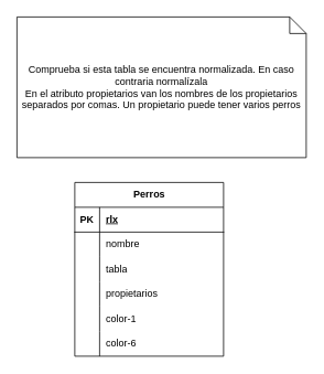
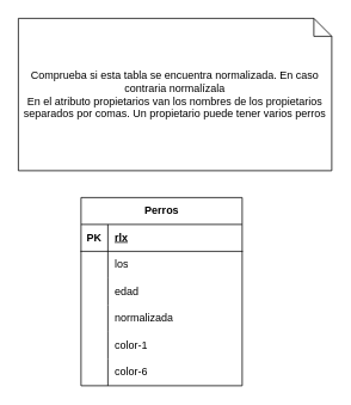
  <mxCell id="0" />
  <mxCell id="1" parent="0" />
  <mxCell id="2" value="Perros" style="shape=table;startSize=30;container=1;collapsible=1;childLayout=tableLayout;fixedRows=1;rowLines=0;fontStyle=1;align=center;resizeLast=1;html=1;" parent="1" vertex="1"><mxGeometry x="90" y="220" width="180" height="210" as="geometry"><mxRectangle x="330" y="220" width="80" height="30" as="alternateBounds" /></mxGeometry></mxCell>
  <mxCell id="3" value="" style="shape=tableRow;horizontal=0;startSize=0;swimlaneHead=0;swimlaneBody=0;fillColor=none;collapsible=0;dropTarget=0;points=[[0,0.5],[1,0.5]];portConstraint=eastwest;top=0;left=0;right=0;bottom=1;" parent="2" vertex="1"><mxGeometry y="30" width="180" height="30" as="geometry" /></mxCell>
  <mxCell id="4" value="PK" style="shape=partialRectangle;connectable=0;fillColor=none;top=0;left=0;bottom=0;right=0;fontStyle=1;overflow=hidden;whiteSpace=wrap;html=1;" parent="3" vertex="1"><mxGeometry width="30" height="30" as="geometry"><mxRectangle width="30" height="30" as="alternateBounds" /></mxGeometry></mxCell>
  <mxCell id="5" value="rlx" style="shape=partialRectangle;connectable=0;fillColor=none;top=0;left=0;bottom=0;right=0;align=left;spacingLeft=6;fontStyle=5;overflow=hidden;whiteSpace=wrap;html=1;" parent="3" vertex="1"><mxGeometry x="30" width="150" height="30" as="geometry"><mxRectangle width="150" height="30" as="alternateBounds" /></mxGeometry></mxCell>
  <mxCell id="6" value="" style="shape=tableRow;horizontal=0;startSize=0;swimlaneHead=0;swimlaneBody=0;fillColor=none;collapsible=0;dropTarget=0;points=[[0,0.5],[1,0.5]];portConstraint=eastwest;top=0;left=0;right=0;bottom=0;" parent="2" vertex="1"><mxGeometry y="60" width="180" height="30" as="geometry" /></mxCell>
  <mxCell id="7" value="" style="shape=partialRectangle;connectable=0;fillColor=none;top=0;left=0;bottom=0;right=0;editable=1;overflow=hidden;whiteSpace=wrap;html=1;" parent="6" vertex="1"><mxGeometry width="30" height="30" as="geometry"><mxRectangle width="30" height="30" as="alternateBounds" /></mxGeometry></mxCell>
- <mxCell id="8" value="nombre" style="shape=partialRectangle;connectable=0;fillColor=none;top=0;left=0;bottom=0;right=0;align=left;spacingLeft=6;overflow=hidden;whiteSpace=wrap;html=1;" parent="6" vertex="1"><mxGeometry x="30" width="150" height="30" as="geometry"><mxRectangle width="150" height="30" as="alternateBounds" /></mxGeometry></mxCell>
+ <mxCell id="8" value="los" style="shape=partialRectangle;connectable=0;fillColor=none;top=0;left=0;bottom=0;right=0;align=left;spacingLeft=6;overflow=hidden;whiteSpace=wrap;html=1;" parent="6" vertex="1"><mxGeometry x="30" width="150" height="30" as="geometry"><mxRectangle width="150" height="30" as="alternateBounds" /></mxGeometry></mxCell>
  <mxCell id="9" value="" style="shape=tableRow;horizontal=0;startSize=0;swimlaneHead=0;swimlaneBody=0;fillColor=none;collapsible=0;dropTarget=0;points=[[0,0.5],[1,0.5]];portConstraint=eastwest;top=0;left=0;right=0;bottom=0;" parent="2" vertex="1"><mxGeometry y="90" width="180" height="30" as="geometry" /></mxCell>
  <mxCell id="10" value="" style="shape=partialRectangle;connectable=0;fillColor=none;top=0;left=0;bottom=0;right=0;editable=1;overflow=hidden;whiteSpace=wrap;html=1;" parent="9" vertex="1"><mxGeometry width="30" height="30" as="geometry"><mxRectangle width="30" height="30" as="alternateBounds" /></mxGeometry></mxCell>
- <mxCell id="11" value="tabla" style="shape=partialRectangle;connectable=0;fillColor=none;top=0;left=0;bottom=0;right=0;align=left;spacingLeft=6;overflow=hidden;whiteSpace=wrap;html=1;" parent="9" vertex="1"><mxGeometry x="30" width="150" height="30" as="geometry"><mxRectangle width="150" height="30" as="alternateBounds" /></mxGeometry></mxCell>
+ <mxCell id="11" value="edad" style="shape=partialRectangle;connectable=0;fillColor=none;top=0;left=0;bottom=0;right=0;align=left;spacingLeft=6;overflow=hidden;whiteSpace=wrap;html=1;" parent="9" vertex="1"><mxGeometry x="30" width="150" height="30" as="geometry"><mxRectangle width="150" height="30" as="alternateBounds" /></mxGeometry></mxCell>
  <mxCell id="12" value="" style="shape=tableRow;horizontal=0;startSize=0;swimlaneHead=0;swimlaneBody=0;fillColor=none;collapsible=0;dropTarget=0;points=[[0,0.5],[1,0.5]];portConstraint=eastwest;top=0;left=0;right=0;bottom=0;" parent="2" vertex="1"><mxGeometry y="120" width="180" height="30" as="geometry" /></mxCell>
  <mxCell id="13" value="" style="shape=partialRectangle;connectable=0;fillColor=none;top=0;left=0;bottom=0;right=0;editable=1;overflow=hidden;whiteSpace=wrap;html=1;" parent="12" vertex="1"><mxGeometry width="30" height="30" as="geometry"><mxRectangle width="30" height="30" as="alternateBounds" /></mxGeometry></mxCell>
- <mxCell id="14" value="propietarios" style="shape=partialRectangle;connectable=0;fillColor=none;top=0;left=0;bottom=0;right=0;align=left;spacingLeft=6;overflow=hidden;whiteSpace=wrap;html=1;" parent="12" vertex="1"><mxGeometry x="30" width="150" height="30" as="geometry"><mxRectangle width="150" height="30" as="alternateBounds" /></mxGeometry></mxCell>
+ <mxCell id="14" value="normalizada" style="shape=partialRectangle;connectable=0;fillColor=none;top=0;left=0;bottom=0;right=0;align=left;spacingLeft=6;overflow=hidden;whiteSpace=wrap;html=1;" parent="12" vertex="1"><mxGeometry x="30" width="150" height="30" as="geometry"><mxRectangle width="150" height="30" as="alternateBounds" /></mxGeometry></mxCell>
  <mxCell id="15" style="shape=tableRow;horizontal=0;startSize=0;swimlaneHead=0;swimlaneBody=0;fillColor=none;collapsible=0;dropTarget=0;points=[[0,0.5],[1,0.5]];portConstraint=eastwest;top=0;left=0;right=0;bottom=0;" parent="2" vertex="1"><mxGeometry y="150" width="180" height="30" as="geometry" /></mxCell>
  <mxCell id="16" style="shape=partialRectangle;connectable=0;fillColor=none;top=0;left=0;bottom=0;right=0;editable=1;overflow=hidden;whiteSpace=wrap;html=1;" parent="15" vertex="1"><mxGeometry width="30" height="30" as="geometry"><mxRectangle width="30" height="30" as="alternateBounds" /></mxGeometry></mxCell>
  <mxCell id="17" value="color-1" style="shape=partialRectangle;connectable=0;fillColor=none;top=0;left=0;bottom=0;right=0;align=left;spacingLeft=6;overflow=hidden;whiteSpace=wrap;html=1;" parent="15" vertex="1"><mxGeometry x="30" width="150" height="30" as="geometry"><mxRectangle width="150" height="30" as="alternateBounds" /></mxGeometry></mxCell>
  <mxCell id="18" style="shape=tableRow;horizontal=0;startSize=0;swimlaneHead=0;swimlaneBody=0;fillColor=none;collapsible=0;dropTarget=0;points=[[0,0.5],[1,0.5]];portConstraint=eastwest;top=0;left=0;right=0;bottom=0;" parent="2" vertex="1"><mxGeometry y="180" width="180" height="30" as="geometry" /></mxCell>
  <mxCell id="19" style="shape=partialRectangle;connectable=0;fillColor=none;top=0;left=0;bottom=0;right=0;editable=1;overflow=hidden;whiteSpace=wrap;html=1;" parent="18" vertex="1"><mxGeometry width="30" height="30" as="geometry"><mxRectangle width="30" height="30" as="alternateBounds" /></mxGeometry></mxCell>
  <mxCell id="20" value="color-6" style="shape=partialRectangle;connectable=0;fillColor=none;top=0;left=0;bottom=0;right=0;align=left;spacingLeft=6;overflow=hidden;whiteSpace=wrap;html=1;" parent="18" vertex="1"><mxGeometry x="30" width="150" height="30" as="geometry"><mxRectangle width="150" height="30" as="alternateBounds" /></mxGeometry></mxCell>
  <mxCell id="21" value="Comprueba si esta tabla se encuentra normalizada. En caso contraria normalízala&lt;div&gt;En el atributo propietarios van los nombres de los propietarios separados por comas. Un propietario puede tener varios perros&lt;/div&gt;" style="shape=note;size=20;whiteSpace=wrap;html=1;" parent="1" vertex="1"><mxGeometry x="20" y="20" width="350" height="170" as="geometry" /></mxCell>
